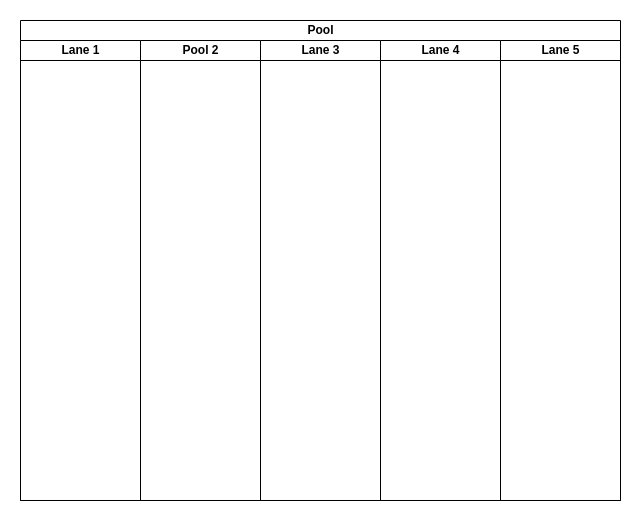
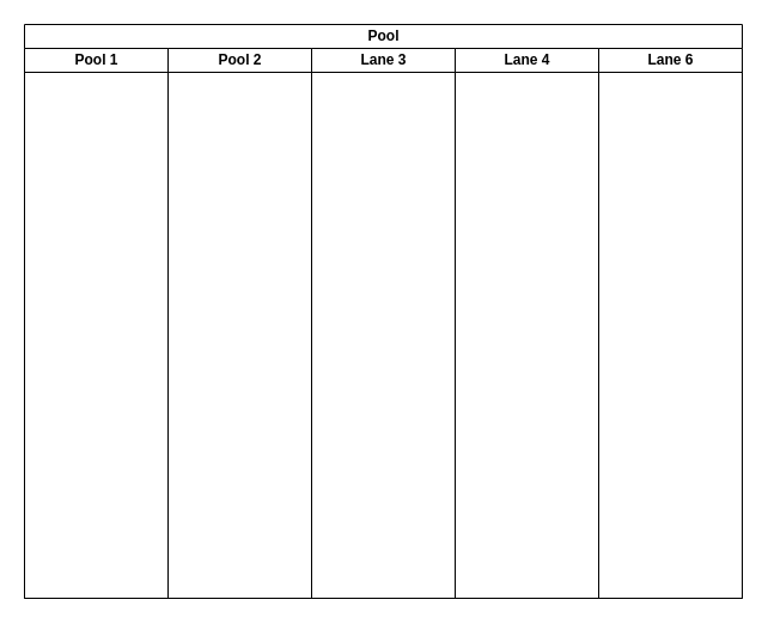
  <mxCell id="0" />
  <mxCell id="1" parent="0" />
  <mxCell id="2" value="Pool" style="swimlane;childLayout=stackLayout;resizeParent=1;resizeParentMax=0;startSize=20;html=1;" vertex="1" parent="1"><mxGeometry x="20" y="20" width="600" height="480" as="geometry" /></mxCell>
- <mxCell id="3" value="Lane 1" style="swimlane;startSize=20;html=1;" vertex="1" parent="2"><mxGeometry y="20" width="120" height="460" as="geometry" /></mxCell>
+ <mxCell id="3" value="Pool 1" style="swimlane;startSize=20;html=1;" vertex="1" parent="2"><mxGeometry y="20" width="120" height="460" as="geometry" /></mxCell>
  <mxCell id="4" value="Pool 2" style="swimlane;startSize=20;html=1;" vertex="1" parent="2"><mxGeometry x="120" y="20" width="120" height="460" as="geometry" /></mxCell>
  <mxCell id="5" value="Lane 3" style="swimlane;startSize=20;html=1;" vertex="1" parent="2"><mxGeometry x="240" y="20" width="120" height="460" as="geometry" /></mxCell>
  <mxCell id="6" value="Lane 4" style="swimlane;startSize=20;html=1;" vertex="1" parent="2"><mxGeometry x="360" y="20" width="120" height="460" as="geometry" /></mxCell>
- <mxCell id="7" value="Lane 5" style="swimlane;startSize=20;html=1;" vertex="1" parent="2"><mxGeometry x="480" y="20" width="120" height="460" as="geometry" /></mxCell>
+ <mxCell id="7" value="Lane 6" style="swimlane;startSize=20;html=1;" vertex="1" parent="2"><mxGeometry x="480" y="20" width="120" height="460" as="geometry" /></mxCell>
